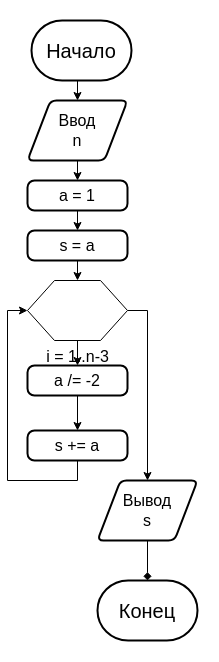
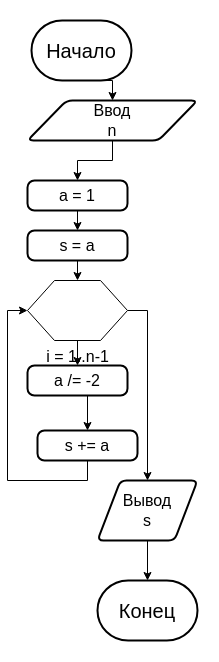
  <mxCell id="0" />
  <mxCell id="1" parent="0" />
  <mxCell id="2" style="edgeStyle=orthogonalEdgeStyle;rounded=0;orthogonalLoop=1;jettySize=auto;html=1;exitX=0.5;exitY=1;exitDx=0;exitDy=0;exitPerimeter=0;entryX=0.5;entryY=0;entryDx=0;entryDy=0;fontSize=16;" parent="1" source="3" target="6" edge="1"><mxGeometry relative="1" as="geometry" /></mxCell>
  <mxCell id="3" value="&lt;font style=&quot;font-size: 20px&quot;&gt;Начало&lt;/font&gt;" style="strokeWidth=2;html=1;shape=mxgraph.flowchart.terminator;whiteSpace=wrap;" parent="1" vertex="1"><mxGeometry x="24" y="20" width="100" height="60" as="geometry" /></mxCell>
  <mxCell id="4" value="Конец" style="strokeWidth=2;html=1;shape=mxgraph.flowchart.terminator;whiteSpace=wrap;fontSize=20;" parent="1" vertex="1"><mxGeometry x="90" y="580" width="100" height="60" as="geometry" /></mxCell>
  <mxCell id="5" style="edgeStyle=orthogonalEdgeStyle;rounded=0;orthogonalLoop=1;jettySize=auto;html=1;exitX=0.5;exitY=1;exitDx=0;exitDy=0;entryX=0.5;entryY=0;entryDx=0;entryDy=0;fontSize=16;" parent="1" source="6" target="8" edge="1"><mxGeometry relative="1" as="geometry" /></mxCell>
- <mxCell id="6" value="Ввод&lt;br&gt;n" style="shape=parallelogram;html=1;strokeWidth=2;perimeter=parallelogramPerimeter;whiteSpace=wrap;rounded=1;arcSize=12;size=0.23;fontSize=16;" parent="1" vertex="1"><mxGeometry x="20" y="100" width="100" height="60" as="geometry" /></mxCell>
+ <mxCell id="6" value="Ввод&lt;br&gt;n" style="shape=parallelogram;html=1;strokeWidth=2;perimeter=parallelogramPerimeter;whiteSpace=wrap;rounded=1;arcSize=12;size=0.23;fontSize=16;" parent="1" vertex="1"><mxGeometry x="20" y="100" width="170" height="40" as="geometry" /></mxCell>
  <mxCell id="7" style="edgeStyle=orthogonalEdgeStyle;rounded=0;orthogonalLoop=1;jettySize=auto;html=1;exitX=0.5;exitY=1;exitDx=0;exitDy=0;entryX=0.5;entryY=0;entryDx=0;entryDy=0;fontSize=16;" parent="1" source="8" target="10" edge="1"><mxGeometry relative="1" as="geometry" /></mxCell>
  <mxCell id="8" value="a = 1" style="rounded=1;whiteSpace=wrap;html=1;absoluteArcSize=1;arcSize=14;strokeWidth=2;fontSize=16;" parent="1" vertex="1"><mxGeometry x="20" y="180" width="100" height="30" as="geometry" /></mxCell>
  <mxCell id="9" style="edgeStyle=orthogonalEdgeStyle;rounded=0;orthogonalLoop=1;jettySize=auto;html=1;exitX=0.5;exitY=1;exitDx=0;exitDy=0;entryX=0.5;entryY=0;entryDx=0;entryDy=0;fontSize=16;" parent="1" source="10" target="13" edge="1"><mxGeometry relative="1" as="geometry" /></mxCell>
  <mxCell id="10" value="s = a" style="rounded=1;whiteSpace=wrap;html=1;absoluteArcSize=1;arcSize=14;strokeWidth=2;fontSize=16;" parent="1" vertex="1"><mxGeometry x="20" y="230" width="100" height="30" as="geometry" /></mxCell>
  <mxCell id="11" style="edgeStyle=orthogonalEdgeStyle;rounded=0;orthogonalLoop=1;jettySize=auto;html=1;exitX=0.5;exitY=1;exitDx=0;exitDy=0;entryX=0.5;entryY=0;entryDx=0;entryDy=0;fontSize=16;" parent="1" source="13" target="15" edge="1"><mxGeometry relative="1" as="geometry" /></mxCell>
  <mxCell id="12" style="edgeStyle=orthogonalEdgeStyle;rounded=0;orthogonalLoop=1;jettySize=auto;html=1;exitX=1;exitY=0.5;exitDx=0;exitDy=0;entryX=0.5;entryY=0;entryDx=0;entryDy=0;fontSize=16;" parent="1" source="13" target="19" edge="1"><mxGeometry relative="1" as="geometry" /></mxCell>
- <mxCell id="13" value="i = 1..n-3" style="verticalLabelPosition=bottom;verticalAlign=top;html=1;shape=hexagon;perimeter=hexagonPerimeter2;arcSize=6;size=0.27;fontSize=16;" parent="1" vertex="1"><mxGeometry x="20" y="280" width="100" height="60" as="geometry" /></mxCell>
+ <mxCell id="13" value="i = 1..n-1" style="verticalLabelPosition=bottom;verticalAlign=top;html=1;shape=hexagon;perimeter=hexagonPerimeter2;arcSize=6;size=0.27;fontSize=16;" parent="1" vertex="1"><mxGeometry x="20" y="280" width="100" height="60" as="geometry" /></mxCell>
  <mxCell id="14" style="edgeStyle=orthogonalEdgeStyle;rounded=0;orthogonalLoop=1;jettySize=auto;html=1;exitX=0.5;exitY=1;exitDx=0;exitDy=0;entryX=0.5;entryY=0;entryDx=0;entryDy=0;fontSize=16;" parent="1" source="15" target="17" edge="1"><mxGeometry relative="1" as="geometry" /></mxCell>
  <mxCell id="15" value="a /= -2" style="rounded=1;whiteSpace=wrap;html=1;absoluteArcSize=1;arcSize=14;strokeWidth=2;fontSize=16;" parent="1" vertex="1"><mxGeometry x="20" y="365" width="100" height="30" as="geometry" /></mxCell>
  <mxCell id="16" style="edgeStyle=orthogonalEdgeStyle;rounded=0;orthogonalLoop=1;jettySize=auto;html=1;exitX=0.5;exitY=1;exitDx=0;exitDy=0;entryX=0;entryY=0.5;entryDx=0;entryDy=0;fontSize=16;" parent="1" source="17" target="13" edge="1"><mxGeometry relative="1" as="geometry" /></mxCell>
- <mxCell id="17" value="s += a" style="rounded=1;whiteSpace=wrap;html=1;absoluteArcSize=1;arcSize=14;strokeWidth=2;fontSize=16;" parent="1" vertex="1"><mxGeometry x="20" y="430" width="100" height="30" as="geometry" /></mxCell>
- <mxCell id="18" style="edgeStyle=orthogonalEdgeStyle;rounded=0;orthogonalLoop=1;jettySize=auto;html=1;exitX=0.5;exitY=1;exitDx=0;exitDy=0;entryX=0.5;entryY=0;entryDx=0;entryDy=0;entryPerimeter=0;fontSize=16;endArrow=diamond;" parent="1" source="19" target="4" edge="1"><mxGeometry relative="1" as="geometry" /></mxCell>
+ <mxCell id="17" value="s += a" style="rounded=1;whiteSpace=wrap;html=1;absoluteArcSize=1;arcSize=14;strokeWidth=2;fontSize=16;" parent="1" vertex="1"><mxGeometry x="30" y="430" width="100" height="30" as="geometry" /></mxCell>
+ <mxCell id="18" style="edgeStyle=orthogonalEdgeStyle;rounded=0;orthogonalLoop=1;jettySize=auto;html=1;exitX=0.5;exitY=1;exitDx=0;exitDy=0;entryX=0.5;entryY=0;entryDx=0;entryDy=0;entryPerimeter=0;fontSize=16;" parent="1" source="19" target="4" edge="1"><mxGeometry relative="1" as="geometry" /></mxCell>
  <mxCell id="19" value="Вывод&lt;br&gt;s" style="shape=parallelogram;html=1;strokeWidth=2;perimeter=parallelogramPerimeter;whiteSpace=wrap;rounded=1;arcSize=12;size=0.23;fontSize=16;" parent="1" vertex="1"><mxGeometry x="90" y="480" width="100" height="60" as="geometry" /></mxCell>
